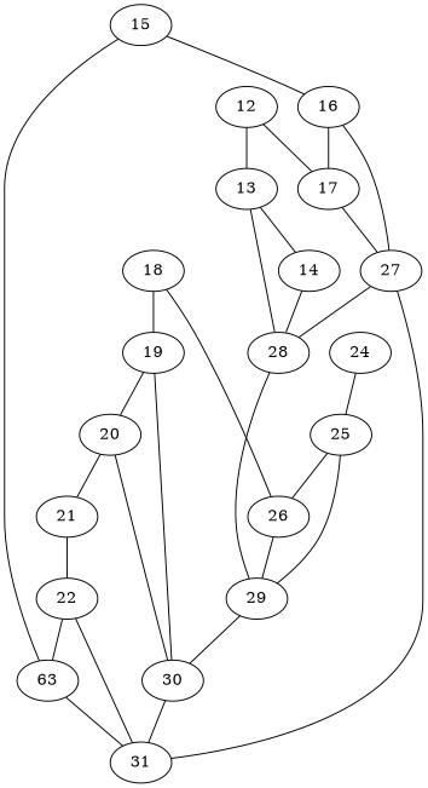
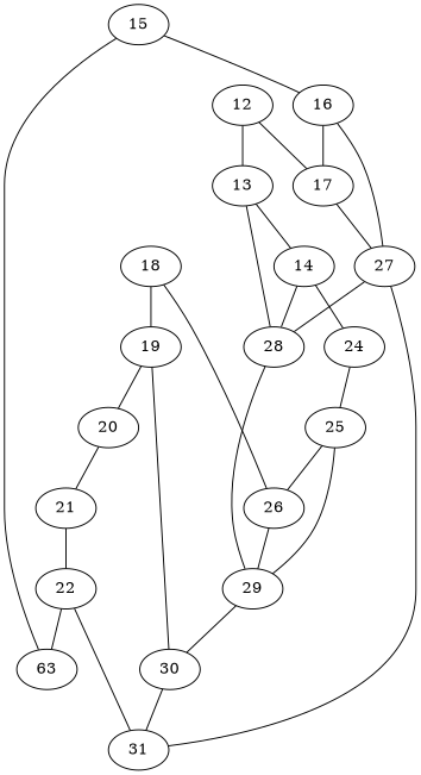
  graph {
    edge [length=0.31738229101]
    12 [x=-0.11994647631 y=-0.29446320506]
    13 [x=0.20609394523 y=-0.15979864749]
    17 [x=-0.25150597961 y=0.02405947591]
    14 [x=0.47929624785 y=-0.04695783153]
    28 [x=0.23547276637 y=0.15622097772]
    27 [x=-0.07247179214 y=0.25761269822]
    24 [x=0.80533666942 y=0.08770672601]
    29 [x=0.38211231311 y=0.44536968589]
    25 [x=0.67377716617 y=0.40622940702]
    15 [x=-0.46264157291 y=0.53524622814]
    16 [x=-0.35297930966 y=0.26973961547]
    n12 [label=63 x=-0.22233256448 y=0.63450111855]
    31 [x=-0.04003077332 y=0.52436555977]
    18 [x=0.46264157297 y=0.91741615934]
    19 [x=0.22233256450 y=0.81816126897]
    26 [x=0.57230383616 y=0.65190954662]
    20 [x=0.07510075476 y=0.75735007746]
    30 [x=0.17088554988 y=0.61148038195]
    21 [x=-0.00000000000 y=0.72633119377]
    22 [x=-0.07510075476 y=0.69531231008]
    12 -- 13 [length=0.35275614742]
    12 -- 17 [length=0.34462240380]
    13 -- 14 [length=0.29558847728]
    13 -- 28
    17 -- 27 [length=0.29427937056]
    14 -- 28
+   14 -- 24 [length=0.35275614744]
    28 -- 29 [length=0.32420692791]
    27 -- 28 [length=0.32420692791]
    27 -- 31 [length=0.26871827040]
    24 -- 25 [length=0.34462240382]
    29 -- 30 [length=0.26871827041]
    25 -- 29 [length=0.29427937057]
    25 -- 26 [length=0.26581115044]
    15 -- 16 [length=0.28726220314]
    15 -- n12 [length=0.25999990924]
    16 -- 17 [length=0.26581115042]
    16 -- 27 [length=0.28076953095]
-   n12 -- 31 [length=0.21298775638]
    18 -- 19 [length=0.25999990926]
    18 -- 26 [length=0.28726220316]
    19 -- 20 [length=0.15929597236]
    19 -- 30 [length=0.21298775639]
    26 -- 29 [length=0.28076953095]
-   20 -- 30 [length=0.17450700571]
    20 -- 21 [length=0.08125450456]
    30 -- 31 [length=0.22819878973]
    21 -- 22 [length=0.08125450456]
    22 -- n12 [length=0.15929597236]
    22 -- 31 [length=0.17450700570]
  }
